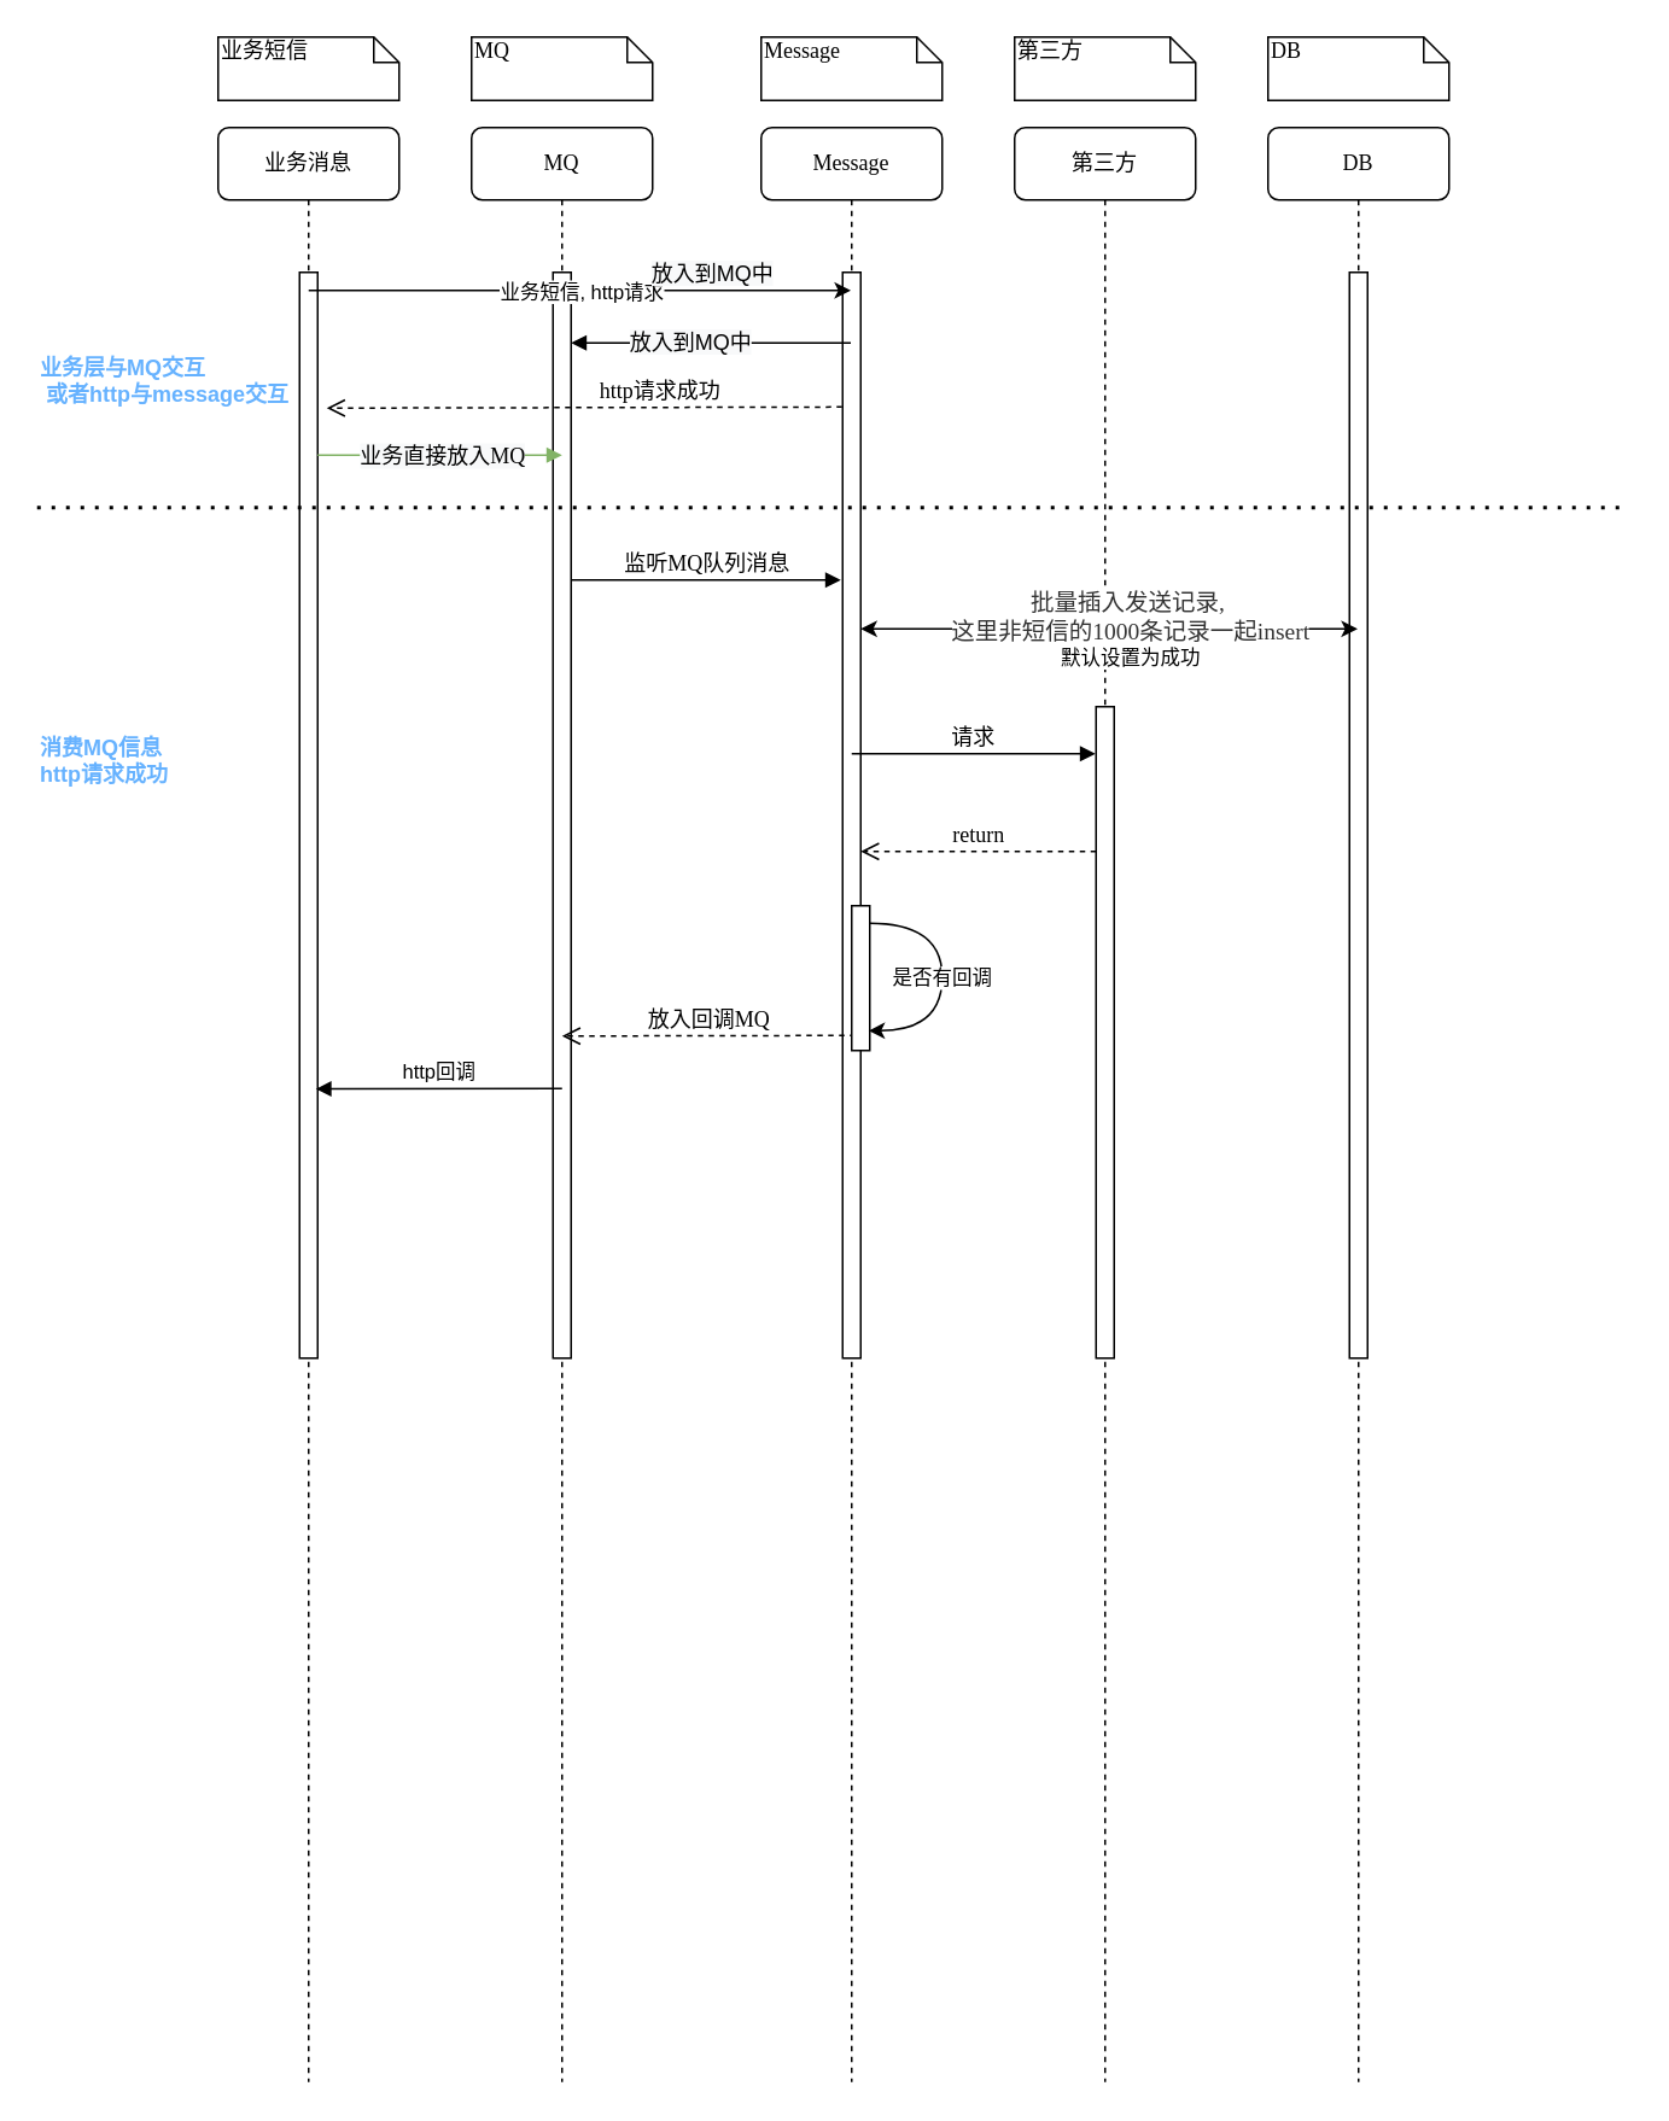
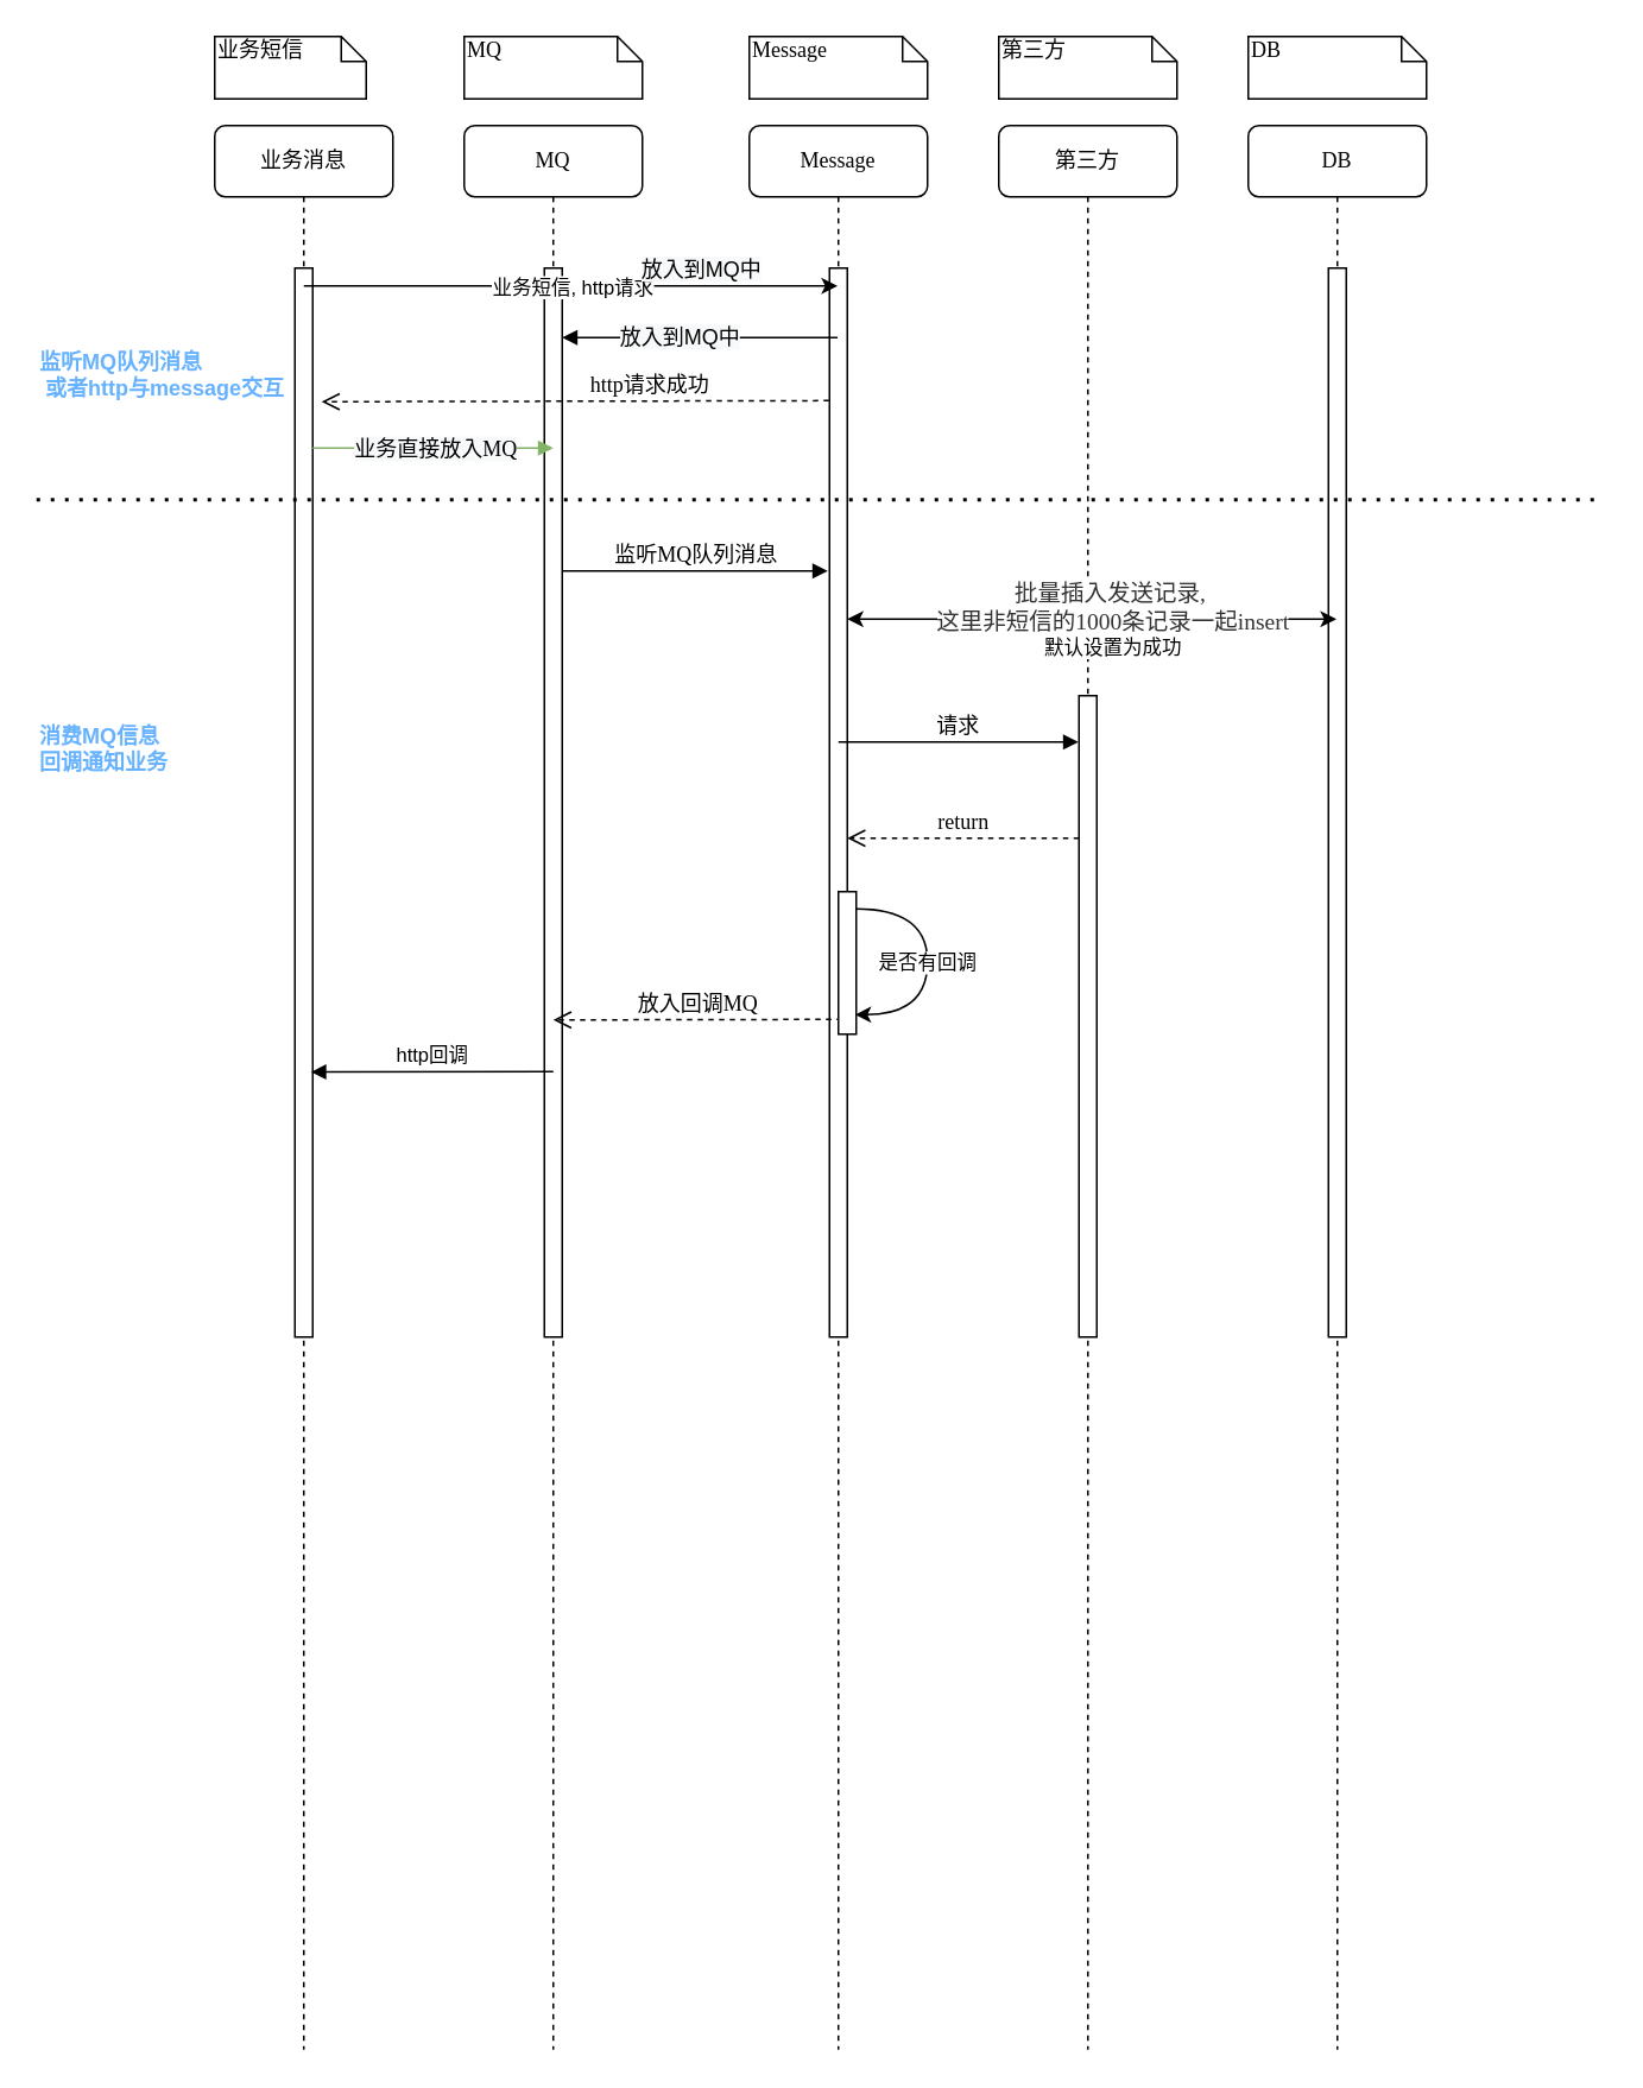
  <mxCell id="0" />
  <mxCell id="1" parent="0" />
  <mxCell id="2" value="第三方" style="shape=umlLifeline;perimeter=lifelinePerimeter;whiteSpace=wrap;html=1;container=1;collapsible=0;recursiveResize=0;outlineConnect=0;rounded=1;shadow=0;comic=0;labelBackgroundColor=none;strokeWidth=1;fontFamily=Verdana;fontSize=12;align=center;" parent="1" vertex="1"><mxGeometry x="560" y="70" width="100" height="1080" as="geometry" /></mxCell>
  <mxCell id="3" value="" style="html=1;points=[];perimeter=orthogonalPerimeter;rounded=0;shadow=0;comic=0;labelBackgroundColor=none;strokeWidth=1;fontFamily=Verdana;fontSize=12;align=center;" parent="1" vertex="1"><mxGeometry x="605" y="390" width="10" height="360" as="geometry" /></mxCell>
  <mxCell id="4" value="MQ" style="shape=umlLifeline;perimeter=lifelinePerimeter;whiteSpace=wrap;html=1;container=1;collapsible=0;recursiveResize=0;outlineConnect=0;rounded=1;shadow=0;comic=0;labelBackgroundColor=none;strokeWidth=1;fontFamily=Verdana;fontSize=12;align=center;" parent="1" vertex="1"><mxGeometry x="260" y="70" width="100" height="1080" as="geometry" /></mxCell>
  <mxCell id="5" value="" style="html=1;points=[];perimeter=orthogonalPerimeter;rounded=0;shadow=0;comic=0;labelBackgroundColor=none;strokeWidth=1;fontFamily=Verdana;fontSize=12;align=center;" parent="4" vertex="1"><mxGeometry x="45" y="80" width="10" height="600" as="geometry" /></mxCell>
  <mxCell id="6" value="Message" style="shape=umlLifeline;perimeter=lifelinePerimeter;whiteSpace=wrap;html=1;container=1;collapsible=0;recursiveResize=0;outlineConnect=0;rounded=1;shadow=0;comic=0;labelBackgroundColor=none;strokeWidth=1;fontFamily=Verdana;fontSize=12;align=center;" parent="1" vertex="1"><mxGeometry x="420" y="70" width="100" height="1080" as="geometry" /></mxCell>
  <mxCell id="7" value="" style="html=1;points=[];perimeter=orthogonalPerimeter;rounded=0;shadow=0;comic=0;labelBackgroundColor=none;strokeWidth=1;fontFamily=Verdana;fontSize=12;align=center;" parent="6" vertex="1"><mxGeometry x="45" y="80" width="10" height="600" as="geometry" /></mxCell>
  <mxCell id="8" value="DB" style="shape=umlLifeline;perimeter=lifelinePerimeter;whiteSpace=wrap;html=1;container=1;collapsible=0;recursiveResize=0;outlineConnect=0;rounded=1;shadow=0;comic=0;labelBackgroundColor=none;strokeWidth=1;fontFamily=Verdana;fontSize=12;align=center;" parent="1" vertex="1"><mxGeometry x="700" y="70" width="100" height="1080" as="geometry" /></mxCell>
  <mxCell id="9" value="业务消息" style="shape=umlLifeline;perimeter=lifelinePerimeter;whiteSpace=wrap;html=1;container=1;collapsible=0;recursiveResize=0;outlineConnect=0;rounded=1;shadow=0;comic=0;labelBackgroundColor=none;strokeWidth=1;fontFamily=Verdana;fontSize=12;align=center;" parent="1" vertex="1"><mxGeometry x="120" y="70" width="100" height="1080" as="geometry" /></mxCell>
  <mxCell id="10" value="" style="html=1;points=[];perimeter=orthogonalPerimeter;rounded=0;shadow=0;comic=0;labelBackgroundColor=none;strokeWidth=1;fontFamily=Verdana;fontSize=12;align=center;" parent="9" vertex="1"><mxGeometry x="45" y="80" width="10" height="600" as="geometry" /></mxCell>
  <mxCell id="11" value="请求" style="html=1;verticalAlign=bottom;endArrow=block;labelBackgroundColor=none;fontFamily=Verdana;fontSize=12;edgeStyle=elbowEdgeStyle;elbow=vertical;entryX=-0.033;entryY=0.072;entryDx=0;entryDy=0;entryPerimeter=0;" parent="1" target="3" edge="1"><mxGeometry relative="1" as="geometry"><mxPoint x="470" y="416" as="sourcePoint" /><Array as="points"><mxPoint x="550" y="416" /></Array></mxGeometry></mxCell>
  <mxCell id="12" value="" style="html=1;points=[];perimeter=orthogonalPerimeter;rounded=0;shadow=0;comic=0;labelBackgroundColor=none;strokeWidth=1;fontFamily=Verdana;fontSize=12;align=center;" parent="1" vertex="1"><mxGeometry x="745" y="150" width="10" height="600" as="geometry" /></mxCell>
  <mxCell id="13" value="http请求成功" style="html=1;verticalAlign=bottom;endArrow=open;dashed=1;endSize=8;labelBackgroundColor=none;fontFamily=Verdana;fontSize=12;edgeStyle=elbowEdgeStyle;elbow=vertical;entryX=1.5;entryY=0.125;entryDx=0;entryDy=0;entryPerimeter=0;exitX=-0.033;exitY=0.124;exitDx=0;exitDy=0;exitPerimeter=0;" parent="1" source="7" target="10" edge="1"><mxGeometry x="0.69" y="-140" relative="1" as="geometry"><mxPoint x="820" y="717" as="targetPoint" /><Array as="points"><mxPoint x="330" y="225" /><mxPoint x="220" y="630" /><mxPoint x="590" y="691" /></Array><mxPoint x="400" y="690" as="sourcePoint" /><mxPoint x="140" y="140" as="offset" /></mxGeometry></mxCell>
  <mxCell id="14" value="" style="html=1;verticalAlign=bottom;endArrow=block;labelBackgroundColor=none;fontFamily=Verdana;fontSize=12;edgeStyle=elbowEdgeStyle;elbow=vertical;fillColor=#d5e8d4;strokeColor=#82b366;" parent="1" edge="1"><mxGeometry relative="1" as="geometry"><mxPoint x="175" y="251" as="sourcePoint" /><mxPoint x="310" y="251" as="targetPoint" /></mxGeometry></mxCell>
  <mxCell id="15" value="&lt;span style=&quot;font-family: &amp;#34;verdana&amp;#34; ; font-size: 12px ; background-color: rgb(248 , 249 , 250)&quot;&gt;业务直接放入MQ&lt;/span&gt;" style="edgeLabel;html=1;align=center;verticalAlign=middle;resizable=0;points=[];" vertex="1" connectable="0" parent="14"><mxGeometry x="0.139" y="2" relative="1" as="geometry"><mxPoint x="-9" y="2" as="offset" /></mxGeometry></mxCell>
  <mxCell id="16" value="监听MQ队列消息" style="html=1;verticalAlign=bottom;endArrow=block;entryX=-0.1;entryY=0.254;labelBackgroundColor=none;fontFamily=Verdana;fontSize=12;edgeStyle=elbowEdgeStyle;elbow=vertical;entryDx=0;entryDy=0;entryPerimeter=0;" parent="1" edge="1"><mxGeometry relative="1" as="geometry"><mxPoint x="315" y="320" as="sourcePoint" /><mxPoint x="464" y="320.4" as="targetPoint" /><Array as="points"><mxPoint x="450" y="320" /></Array></mxGeometry></mxCell>
- <mxCell id="17" value="业务短信" style="shape=note;whiteSpace=wrap;html=1;size=14;verticalAlign=top;align=left;spacingTop=-6;rounded=0;shadow=0;comic=0;labelBackgroundColor=none;strokeWidth=1;fontFamily=Verdana;fontSize=12" parent="1" vertex="1"><mxGeometry x="120" y="20" width="100" height="35" as="geometry" /></mxCell>
+ <mxCell id="17" value="业务短信" style="shape=note;whiteSpace=wrap;html=1;size=14;verticalAlign=top;align=left;spacingTop=-6;rounded=0;shadow=0;comic=0;labelBackgroundColor=none;strokeWidth=1;fontFamily=Verdana;fontSize=12" parent="1" vertex="1"><mxGeometry x="120" y="20" width="85" height="35" as="geometry" /></mxCell>
  <mxCell id="18" value="MQ" style="shape=note;whiteSpace=wrap;html=1;size=14;verticalAlign=top;align=left;spacingTop=-6;rounded=0;shadow=0;comic=0;labelBackgroundColor=none;strokeWidth=1;fontFamily=Verdana;fontSize=12" parent="1" vertex="1"><mxGeometry x="260" y="20" width="100" height="35" as="geometry" /></mxCell>
  <mxCell id="19" value="Message" style="shape=note;whiteSpace=wrap;html=1;size=14;verticalAlign=top;align=left;spacingTop=-6;rounded=0;shadow=0;comic=0;labelBackgroundColor=none;strokeWidth=1;fontFamily=Verdana;fontSize=12" parent="1" vertex="1"><mxGeometry x="420" y="20" width="100" height="35" as="geometry" /></mxCell>
  <mxCell id="20" value="第三方" style="shape=note;whiteSpace=wrap;html=1;size=14;verticalAlign=top;align=left;spacingTop=-6;rounded=0;shadow=0;comic=0;labelBackgroundColor=none;strokeWidth=1;fontFamily=Verdana;fontSize=12" parent="1" vertex="1"><mxGeometry x="560" y="20" width="100" height="35" as="geometry" /></mxCell>
  <mxCell id="21" value="DB" style="shape=note;whiteSpace=wrap;html=1;size=14;verticalAlign=top;align=left;spacingTop=-6;rounded=0;shadow=0;comic=0;labelBackgroundColor=none;strokeWidth=1;fontFamily=Verdana;fontSize=12" parent="1" vertex="1"><mxGeometry x="700" y="20" width="100" height="35" as="geometry" /></mxCell>
  <mxCell id="22" value="" style="endArrow=classic;html=1;" edge="1" parent="1" target="6"><mxGeometry relative="1" as="geometry"><mxPoint x="170" y="160" as="sourcePoint" /><mxPoint x="270" y="160" as="targetPoint" /></mxGeometry></mxCell>
  <mxCell id="23" value="业务短信, http请求" style="edgeLabel;resizable=0;html=1;align=center;verticalAlign=middle;" connectable="0" vertex="1" parent="22"><mxGeometry relative="1" as="geometry" /></mxCell>
  <mxCell id="24" value="&#10;&#10;&lt;span style=&quot;color: rgb(0, 0, 0); font-family: helvetica; font-size: 12px; font-style: normal; font-weight: 400; letter-spacing: normal; text-align: center; text-indent: 0px; text-transform: none; word-spacing: 0px; background-color: rgb(248, 249, 250); display: inline; float: none;&quot;&gt;放入到MQ中&lt;/span&gt;&#10;&#10;" style="html=1;verticalAlign=bottom;endArrow=block;entryX=0;entryY=0;labelBackgroundColor=none;fontFamily=Verdana;fontSize=12;edgeStyle=elbowEdgeStyle;elbow=vertical;" edge="1" parent="1"><mxGeometry relative="1" as="geometry"><mxPoint x="469.5" y="189" as="sourcePoint" /><mxPoint x="315" y="189" as="targetPoint" /></mxGeometry></mxCell>
  <mxCell id="25" value="&lt;span style=&quot;font-size: 12px ; background-color: rgb(248 , 249 , 250)&quot;&gt;放入到MQ中&lt;/span&gt;" style="edgeLabel;html=1;align=center;verticalAlign=middle;resizable=0;points=[];" vertex="1" connectable="0" parent="24"><mxGeometry x="0.139" y="2" relative="1" as="geometry"><mxPoint x="-1.5" y="-3" as="offset" /></mxGeometry></mxCell>
  <mxCell id="26" value="放入回调MQ" style="html=1;verticalAlign=bottom;endArrow=open;dashed=1;endSize=8;labelBackgroundColor=none;fontFamily=Verdana;fontSize=12;edgeStyle=elbowEdgeStyle;elbow=vertical;exitX=0.2;exitY=0.896;exitDx=0;exitDy=0;exitPerimeter=0;" edge="1" parent="1" source="31"><mxGeometry relative="1" as="geometry"><mxPoint x="310" y="572" as="targetPoint" /><Array as="points"><mxPoint x="440" y="572" /><mxPoint x="320" y="580" /><mxPoint x="370" y="550" /></Array><mxPoint x="465" y="710" as="sourcePoint" /></mxGeometry></mxCell>
  <mxCell id="27" value="" style="endArrow=none;dashed=1;html=1;dashPattern=1 3;strokeWidth=2;" edge="1" parent="1"><mxGeometry width="50" height="50" relative="1" as="geometry"><mxPoint y="280" as="sourcePoint" x="20" /><mxPoint x="900" y="280" as="targetPoint" /></mxGeometry></mxCell>
  <mxCell id="28" value="" style="endArrow=classic;startArrow=classic;html=1;" edge="1" parent="1"><mxGeometry width="50" height="50" relative="1" as="geometry"><mxPoint x="475" y="347" as="sourcePoint" /><mxPoint x="749.5" y="347" as="targetPoint" /><Array as="points"><mxPoint x="510" y="347" /></Array></mxGeometry></mxCell>
  <mxCell id="29" value="&lt;span style=&quot;color: rgb(50 , 50 , 50) ; font-family: &amp;#34;verdana&amp;#34; ; font-size: 13px ; background-color: rgba(255 , 255 , 255 , 0.01)&quot;&gt;批量插入发送记录,&amp;nbsp;&lt;/span&gt;&lt;br style=&quot;color: rgb(50 , 50 , 50) ; font-family: &amp;#34;verdana&amp;#34; ; font-size: 13px&quot;&gt;&lt;span style=&quot;color: rgb(50 , 50 , 50) ; font-family: &amp;#34;verdana&amp;#34; ; font-size: 13px ; background-color: rgba(255 , 255 , 255 , 0.01)&quot;&gt;这里非短信的1000条记录一起insert&lt;/span&gt;&lt;br&gt;默认设置为成功" style="edgeLabel;html=1;align=center;verticalAlign=middle;resizable=0;points=[];" vertex="1" connectable="0" parent="28"><mxGeometry x="0.121" y="1" relative="1" as="geometry"><mxPoint x="-6" as="offset" /></mxGeometry></mxCell>
  <mxCell id="30" value="return" style="html=1;verticalAlign=bottom;endArrow=open;dashed=1;endSize=8;labelBackgroundColor=none;fontFamily=Verdana;fontSize=12;edgeStyle=elbowEdgeStyle;elbow=vertical;" edge="1" parent="1" target="7"><mxGeometry relative="1" as="geometry"><mxPoint x="480" y="490" as="targetPoint" /><Array as="points"><mxPoint x="500" y="470" /><mxPoint x="560" y="490" /><mxPoint x="730" y="931" /></Array><mxPoint x="605" y="470" as="sourcePoint" /><mxPoint as="offset" /></mxGeometry></mxCell>
  <mxCell id="31" value="" style="html=1;points=[];perimeter=orthogonalPerimeter;" vertex="1" parent="1"><mxGeometry x="470" y="500" width="10" height="80" as="geometry" /></mxCell>
  <mxCell id="32" value="是否有回调" style="endArrow=classic;html=1;edgeStyle=orthogonalEdgeStyle;curved=1;entryX=0.933;entryY=0.863;entryDx=0;entryDy=0;entryPerimeter=0;exitX=1;exitY=0.121;exitDx=0;exitDy=0;exitPerimeter=0;" edge="1" parent="1" source="31" target="31"><mxGeometry width="50" height="50" relative="1" as="geometry"><mxPoint x="485" y="509" as="sourcePoint" /><mxPoint x="540" y="530" as="targetPoint" /><Array as="points"><mxPoint x="520" y="510" /><mxPoint x="520" y="569" /></Array></mxGeometry></mxCell>
  <mxCell id="33" value="http回调" style="html=1;verticalAlign=bottom;endArrow=block;entryX=0.9;entryY=0.752;entryDx=0;entryDy=0;entryPerimeter=0;" edge="1" parent="1" target="10"><mxGeometry width="80" relative="1" as="geometry"><mxPoint x="310" y="601" as="sourcePoint" /><mxPoint x="180" y="600" as="targetPoint" /><Array as="points" /></mxGeometry></mxCell>
- <mxCell id="34" value="业务层与MQ交互&lt;br&gt;&amp;nbsp;或者http与message交互" style="text;html=1;strokeColor=none;fillColor=none;align=left;verticalAlign=middle;whiteSpace=wrap;rounded=0;fontStyle=1;fontColor=#66B2FF;" vertex="1" parent="1"><mxGeometry y="180" width="150" height="60" as="geometry" x="20" /></mxCell>
- <mxCell id="35" value="消费MQ信息&lt;br&gt;http请求成功" style="text;html=1;strokeColor=none;fillColor=none;align=left;verticalAlign=middle;whiteSpace=wrap;rounded=0;fontStyle=1;fontColor=#66B2FF;" vertex="1" parent="1"><mxGeometry y="390" width="150" height="60" as="geometry" x="20" /></mxCell>
+ <mxCell id="34" value="监听MQ队列消息&lt;br&gt;&amp;nbsp;或者http与message交互" style="text;html=1;strokeColor=none;fillColor=none;align=left;verticalAlign=middle;whiteSpace=wrap;rounded=0;fontStyle=1;fontColor=#66B2FF;" vertex="1" parent="1"><mxGeometry y="180" width="150" height="60" as="geometry" x="20" /></mxCell>
+ <mxCell id="35" value="消费MQ信息&lt;br&gt;回调通知业务" style="text;html=1;strokeColor=none;fillColor=none;align=left;verticalAlign=middle;whiteSpace=wrap;rounded=0;fontStyle=1;fontColor=#66B2FF;" vertex="1" parent="1"><mxGeometry y="390" width="150" height="60" as="geometry" x="20" /></mxCell>
